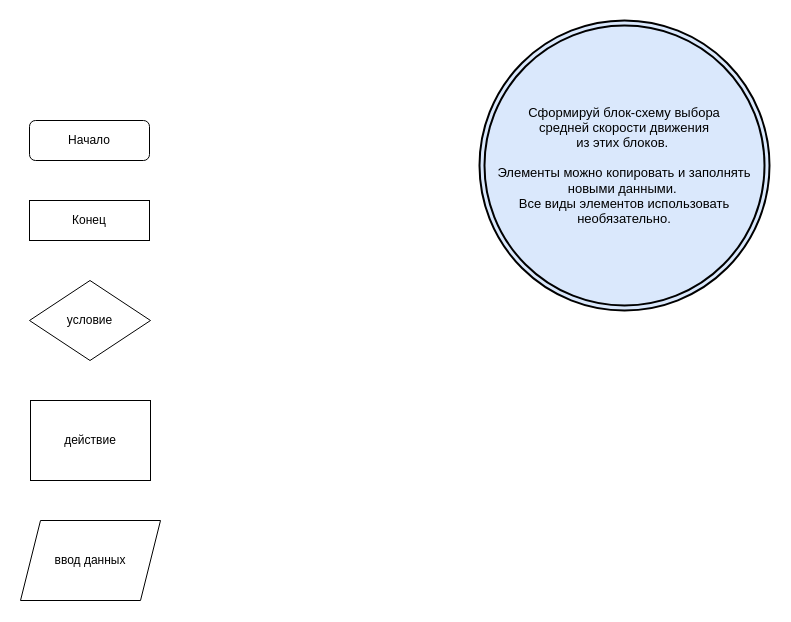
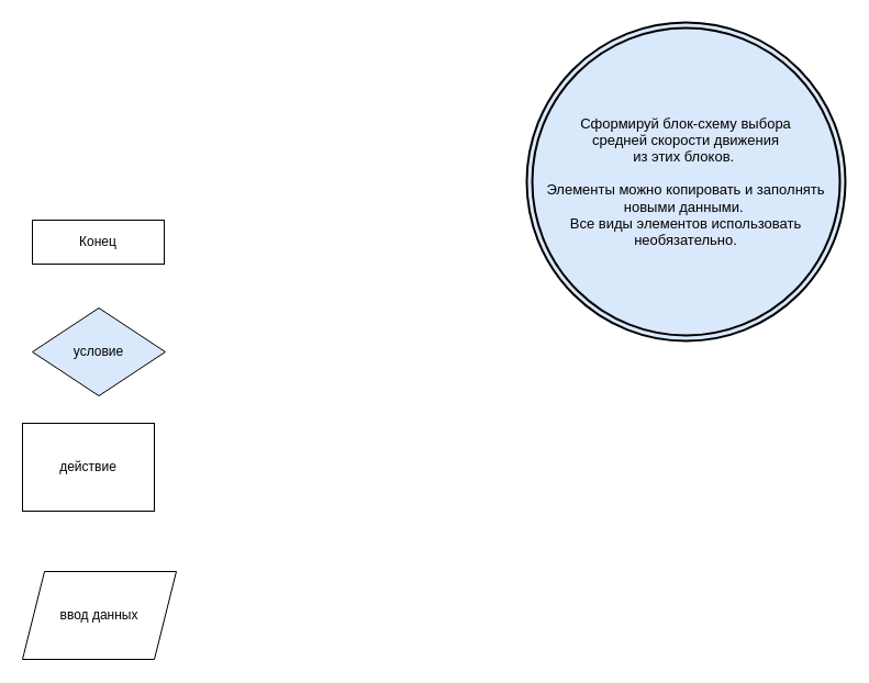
  <mxCell id="0" />
  <mxCell id="1" parent="0" />
- <mxCell id="2" value="Начало" style="rounded=1;whiteSpace=wrap;html=1;" parent="1" vertex="1"><mxGeometry x="29" y="120" width="120" height="40" as="geometry" /></mxCell>
  <mxCell id="3" value="Конец" style="whiteSpace=wrap;html=1;rounded=0;" parent="1" vertex="1"><mxGeometry x="29" y="200" width="120" height="40" as="geometry" /></mxCell>
- <mxCell id="4" value="условие" style="rhombus;whiteSpace=wrap;html=1;" parent="1" vertex="1"><mxGeometry x="29" y="280" width="121" height="80" as="geometry" /></mxCell>
- <mxCell id="5" value="действие" style="rounded=0;whiteSpace=wrap;html=1;" parent="1" vertex="1"><mxGeometry x="30" y="400" width="120" height="80" as="geometry" /></mxCell>
+ <mxCell id="4" value="условие" style="rhombus;whiteSpace=wrap;html=1;fillColor=#dae8fc;" parent="1" vertex="1"><mxGeometry x="29" y="280" width="121" height="80" as="geometry" /></mxCell>
+ <mxCell id="5" value="действие" style="rounded=0;whiteSpace=wrap;html=1;" parent="1" vertex="1"><mxGeometry x="20" y="385" width="120" height="80" as="geometry" /></mxCell>
  <mxCell id="6" value="ввод данных" style="shape=parallelogram;perimeter=parallelogramPerimeter;whiteSpace=wrap;html=1;fixedSize=1;" parent="1" vertex="1"><mxGeometry x="20" y="520" width="140" height="80" as="geometry" /></mxCell>
  <mxCell id="7" value="&lt;p style=&quot;font-style: normal ; font-weight: normal ; letter-spacing: normal ; text-align: center ; text-indent: 0px ; text-transform: none ; word-spacing: 0px ; text-decoration: none ; margin: 0px ; font-stretch: normal ; line-height: normal ; font-size: 13px&quot;&gt;&lt;font style=&quot;font-size: 13px&quot;&gt;Сформируй блок-схему выбора&lt;/font&gt;&lt;/p&gt;&lt;p style=&quot;font-style: normal ; font-weight: normal ; letter-spacing: normal ; text-align: center ; text-indent: 0px ; text-transform: none ; word-spacing: 0px ; text-decoration: none ; margin: 0px ; font-stretch: normal ; line-height: normal ; font-size: 13px&quot;&gt;&lt;font style=&quot;font-size: 13px&quot;&gt;средней скорости движения&lt;/font&gt;&lt;/p&gt;&lt;p style=&quot;font-style: normal ; font-weight: normal ; letter-spacing: normal ; text-align: center ; text-indent: 0px ; text-transform: none ; word-spacing: 0px ; text-decoration: none ; margin: 0px ; font-stretch: normal ; line-height: normal ; font-size: 13px&quot;&gt;&lt;font style=&quot;font-size: 13px&quot;&gt;из этих блоков.&amp;nbsp;&lt;/font&gt;&lt;/p&gt;&lt;font style=&quot;font-size: 13px&quot;&gt;&lt;span style=&quot;font-style: normal ; font-weight: normal ; letter-spacing: normal ; text-align: center ; text-indent: 0px ; text-transform: none ; word-spacing: 0px ; text-decoration: none ; display: inline ; float: none&quot;&gt;&amp;nbsp;&lt;/span&gt;&lt;br style=&quot;font-style: normal ; font-weight: normal ; letter-spacing: normal ; text-align: center ; text-indent: 0px ; text-transform: none ; word-spacing: 0px ; text-decoration: none&quot;&gt;&lt;span style=&quot;font-style: normal ; font-weight: normal ; letter-spacing: normal ; text-align: center ; text-indent: 0px ; text-transform: none ; word-spacing: 0px ; text-decoration: none ; display: inline ; float: none&quot;&gt;Элементы можно копировать и заполнять новыми данными.&lt;span class=&quot;Apple-converted-space&quot;&gt;&amp;nbsp;&lt;/span&gt;&lt;/span&gt;&lt;br style=&quot;font-style: normal ; font-weight: normal ; letter-spacing: normal ; text-align: center ; text-indent: 0px ; text-transform: none ; word-spacing: 0px ; text-decoration: none&quot;&gt;&lt;/font&gt;&lt;p style=&quot;font-style: normal ; font-weight: normal ; letter-spacing: normal ; text-align: center ; text-indent: 0px ; text-transform: none ; word-spacing: 0px ; text-decoration: none ; margin: 0px ; font-stretch: normal ; line-height: normal ; font-size: 13px&quot;&gt;&lt;font style=&quot;font-size: 13px&quot;&gt;Все виды элементов использовать необязательно.&lt;/font&gt;&lt;/p&gt;" style="ellipse;shape=doubleEllipse;whiteSpace=wrap;html=1;strokeWidth=2;fillColor=#dae8fc;" parent="1" vertex="1"><mxGeometry x="479" y="20" width="290" height="290" as="geometry" /></mxCell>
